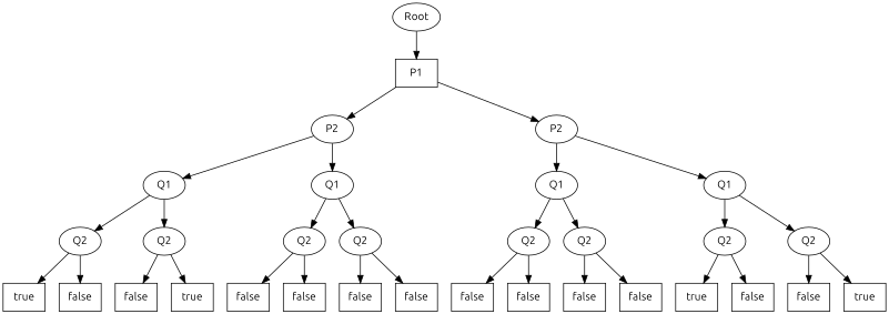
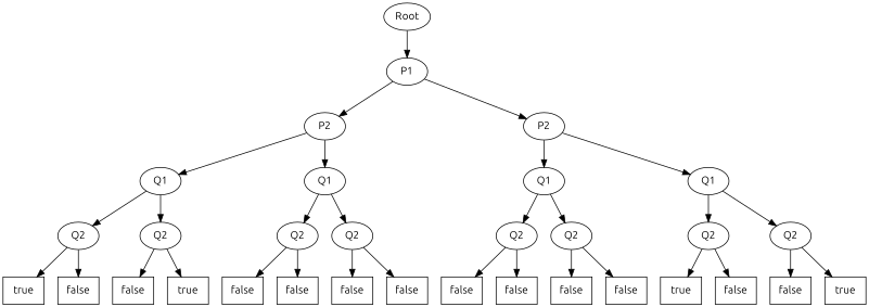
  digraph {
    fontname=Ubuntu
    node [fontname=Ubuntu]
    edge [fontname=Ubuntu]
-   n1 [label=P1 shape=box]
+   n1 [label=P1]
    n2 [label=P2]
    n3 [label=P2]
    Root
    n5 [label=Q1]
    n6 [label=Q1]
    n7 [label=Q2]
    n8 [label=Q2]
    n9 [label=true shape=box]
    n10 [label=false shape=box]
    n11 [label=false shape=box]
    n12 [label=true shape=box]
    n13 [label=Q2]
    n14 [label=Q2]
    n15 [label=false shape=box]
    n16 [label=false shape=box]
    n17 [label=false shape=box]
    n18 [label=false shape=box]
    n19 [label=Q1]
    n20 [label=Q1]
    n21 [label=Q2]
    n22 [label=Q2]
    n23 [label=false shape=box]
    n24 [label=false shape=box]
    n25 [label=false shape=box]
    n26 [label=false shape=box]
    n27 [label=Q2]
    n28 [label=Q2]
    n29 [label=true shape=box]
    n30 [label=false shape=box]
    n31 [label=false shape=box]
    n32 [label=true shape=box]
    n1 -> n2
    n1 -> n3
    n2 -> n5
    n2 -> n6
    n3 -> n19
    n3 -> n20
    Root -> n1
    n5 -> n7
    n5 -> n8
    n6 -> n13
    n6 -> n14
    n7 -> n9
    n7 -> n10
    n8 -> n11
    n8 -> n12
    n13 -> n15
    n13 -> n16
    n14 -> n17
    n14 -> n18
    n19 -> n21
    n19 -> n22
    n20 -> n27
    n20 -> n28
    n21 -> n23
    n21 -> n24
    n22 -> n25
    n22 -> n26
    n27 -> n29
    n27 -> n30
    n28 -> n31
    n28 -> n32
  }
